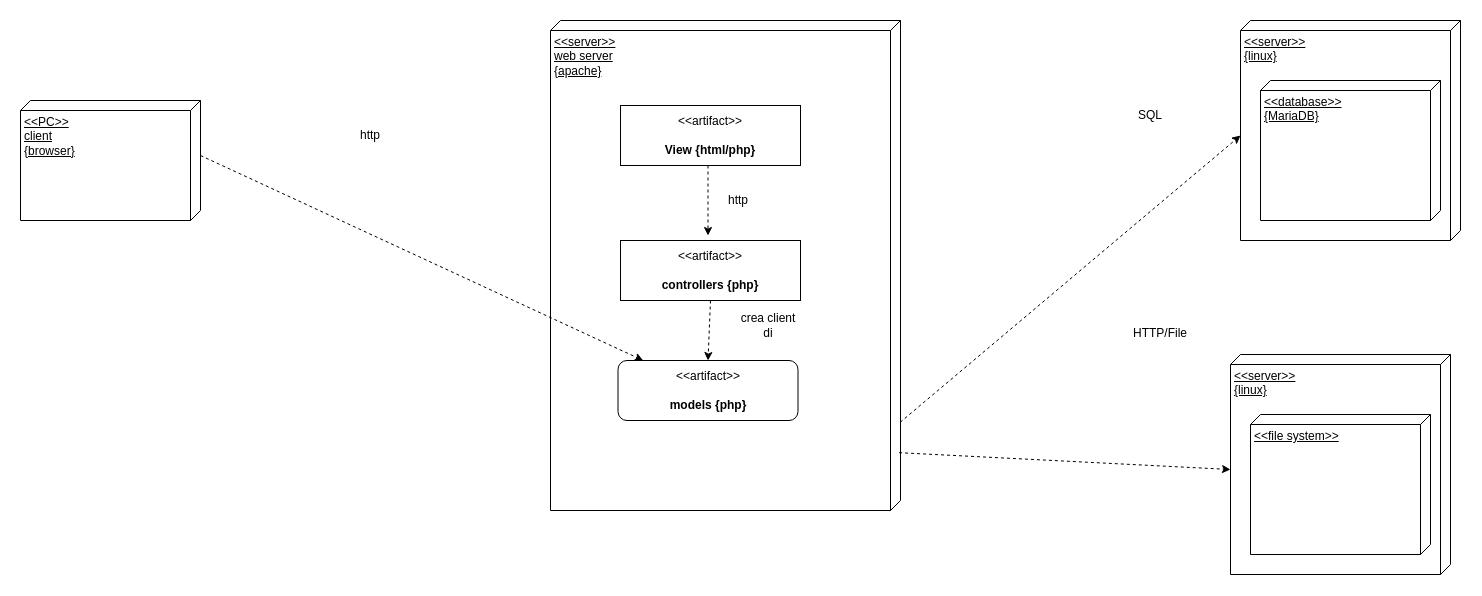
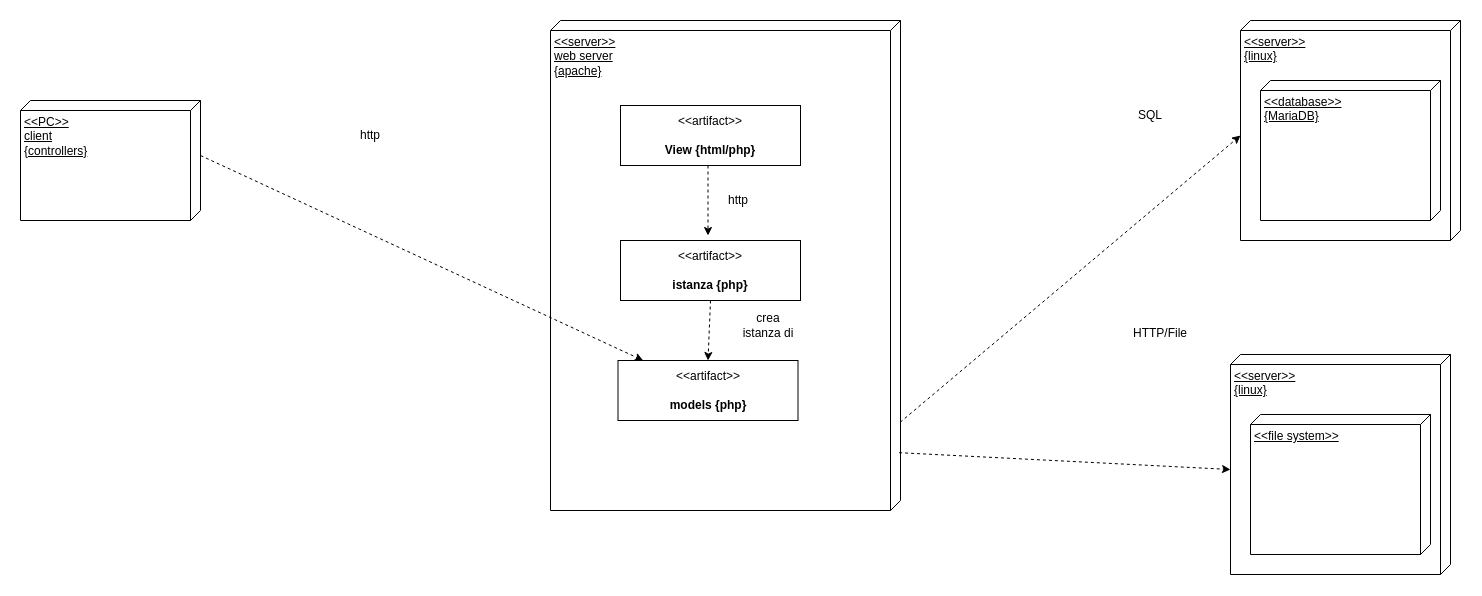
  <mxCell id="0" />
  <mxCell id="1" parent="0" />
  <mxCell id="2" value="&amp;lt;&amp;lt;server&amp;gt;&amp;gt;&lt;div&gt;web server&lt;/div&gt;&lt;div&gt;{apache}&lt;/div&gt;" style="verticalAlign=top;align=left;spacingTop=8;spacingLeft=2;spacingRight=12;shape=cube;size=10;direction=south;fontStyle=4;html=1;whiteSpace=wrap;" parent="1" vertex="1"><mxGeometry x="550" y="20" width="350" height="490" as="geometry" /></mxCell>
  <mxCell id="3" value="&amp;lt;&amp;lt;server&amp;gt;&amp;gt;&lt;div&gt;{linux}&lt;/div&gt;" style="verticalAlign=top;align=left;spacingTop=8;spacingLeft=2;spacingRight=12;shape=cube;size=10;direction=south;fontStyle=4;html=1;whiteSpace=wrap;" parent="1" vertex="1"><mxGeometry x="1240" y="20" width="220" height="220" as="geometry" /></mxCell>
  <mxCell id="4" value="&amp;lt;&amp;lt;database&amp;gt;&amp;gt;&lt;div&gt;{MariaDB}&lt;/div&gt;" style="verticalAlign=top;align=left;spacingTop=8;spacingLeft=2;spacingRight=12;shape=cube;size=10;direction=south;fontStyle=4;html=1;whiteSpace=wrap;" parent="1" vertex="1"><mxGeometry x="1260" y="80" width="180" height="140" as="geometry" /></mxCell>
- <mxCell id="5" value="&amp;lt;&amp;lt;PC&amp;gt;&amp;gt;&lt;div&gt;&lt;span style=&quot;background-color: transparent; color: light-dark(rgb(0, 0, 0), rgb(255, 255, 255));&quot;&gt;client&lt;/span&gt;&lt;/div&gt;&lt;div&gt;&lt;span style=&quot;background-color: transparent; color: light-dark(rgb(0, 0, 0), rgb(255, 255, 255));&quot;&gt;{browser}&lt;/span&gt;&lt;br&gt;&lt;/div&gt;" style="verticalAlign=top;align=left;spacingTop=8;spacingLeft=2;spacingRight=12;shape=cube;size=10;direction=south;fontStyle=4;html=1;whiteSpace=wrap;" parent="1" vertex="1"><mxGeometry x="20" y="100" width="180" height="120" as="geometry" /></mxCell>
+ <mxCell id="5" value="&amp;lt;&amp;lt;PC&amp;gt;&amp;gt;&lt;div&gt;&lt;span style=&quot;background-color: transparent; color: light-dark(rgb(0, 0, 0), rgb(255, 255, 255));&quot;&gt;client&lt;/span&gt;&lt;/div&gt;&lt;div&gt;&lt;span style=&quot;background-color: transparent; color: light-dark(rgb(0, 0, 0), rgb(255, 255, 255));&quot;&gt;{controllers}&lt;/span&gt;&lt;br&gt;&lt;/div&gt;" style="verticalAlign=top;align=left;spacingTop=8;spacingLeft=2;spacingRight=12;shape=cube;size=10;direction=south;fontStyle=4;html=1;whiteSpace=wrap;" parent="1" vertex="1"><mxGeometry x="20" y="100" width="180" height="120" as="geometry" /></mxCell>
  <mxCell id="6" value="&amp;lt;&amp;lt;server&amp;gt;&amp;gt;&lt;div&gt;{linux}&lt;/div&gt;" style="verticalAlign=top;align=left;spacingTop=8;spacingLeft=2;spacingRight=12;shape=cube;size=10;direction=south;fontStyle=4;html=1;whiteSpace=wrap;" parent="1" vertex="1"><mxGeometry x="1230" y="354" width="220" height="220" as="geometry" /></mxCell>
  <mxCell id="7" value="&amp;lt;&amp;lt;file system&amp;gt;&amp;gt;" style="verticalAlign=top;align=left;spacingTop=8;spacingLeft=2;spacingRight=12;shape=cube;size=10;direction=south;fontStyle=4;html=1;whiteSpace=wrap;" parent="1" vertex="1"><mxGeometry x="1250" y="414" width="180" height="140" as="geometry" /></mxCell>
  <mxCell id="8" value="" style="html=1;labelBackgroundColor=#ffffff;startArrow=none;startFill=0;startSize=6;endArrow=classic;endFill=1;endSize=6;jettySize=auto;orthogonalLoop=1;strokeWidth=1;dashed=1;fontSize=14;rounded=0;" parent="1" edge="1"><mxGeometry width="60" height="60" relative="1" as="geometry"><mxPoint x="707.5" y="165" as="sourcePoint" /><mxPoint x="707.5" y="235" as="targetPoint" /></mxGeometry></mxCell>
  <mxCell id="9" value="" style="html=1;labelBackgroundColor=#ffffff;startArrow=none;startFill=0;startSize=6;endArrow=classic;endFill=1;endSize=6;jettySize=auto;orthogonalLoop=1;strokeWidth=1;dashed=1;fontSize=14;rounded=0;exitX=0.5;exitY=1;exitDx=0;exitDy=0;entryX=0.5;entryY=0;entryDx=0;entryDy=0;" parent="1" source="19" target="20" edge="1"><mxGeometry width="60" height="60" relative="1" as="geometry"><mxPoint x="690.43" y="300" as="sourcePoint" /><mxPoint x="690" y="340" as="targetPoint" /></mxGeometry></mxCell>
  <mxCell id="10" value="" style="html=1;labelBackgroundColor=#ffffff;startArrow=none;startFill=0;startSize=6;endArrow=classic;endFill=1;endSize=6;jettySize=auto;orthogonalLoop=1;strokeWidth=1;dashed=1;fontSize=14;rounded=0;exitX=0.82;exitY=0.001;exitDx=0;exitDy=0;exitPerimeter=0;entryX=0;entryY=0;entryDx=115;entryDy=220;entryPerimeter=0;" parent="1" source="2" target="3" edge="1"><mxGeometry width="60" height="60" relative="1" as="geometry"><mxPoint x="1450" y="1620" as="sourcePoint" /><mxPoint x="1510" y="1560" as="targetPoint" /></mxGeometry></mxCell>
  <mxCell id="11" value="" style="html=1;labelBackgroundColor=#ffffff;startArrow=none;startFill=0;startSize=6;endArrow=classic;endFill=1;endSize=6;jettySize=auto;orthogonalLoop=1;strokeWidth=1;dashed=1;fontSize=14;rounded=0;exitX=0.882;exitY=0.004;exitDx=0;exitDy=0;exitPerimeter=0;entryX=0;entryY=0;entryDx=115;entryDy=220;entryPerimeter=0;" parent="1" source="2" target="6" edge="1"><mxGeometry width="60" height="60" relative="1" as="geometry"><mxPoint x="1500" y="1810" as="sourcePoint" /><mxPoint x="1560" y="1750" as="targetPoint" /></mxGeometry></mxCell>
  <mxCell id="12" value="SQL" style="text;html=1;align=center;verticalAlign=middle;whiteSpace=wrap;rounded=0;" parent="1" vertex="1"><mxGeometry x="1120" y="100" width="60" height="30" as="geometry" /></mxCell>
  <mxCell id="13" value="HTTP/File" style="text;html=1;align=center;verticalAlign=middle;whiteSpace=wrap;rounded=0;" parent="1" vertex="1"><mxGeometry x="1130" y="318" width="60" height="30" as="geometry" /></mxCell>
- <mxCell id="14" value="crea client di" style="text;html=1;align=center;verticalAlign=middle;whiteSpace=wrap;rounded=0;" parent="1" vertex="1"><mxGeometry x="737.5" y="310" width="60" height="30" as="geometry" /></mxCell>
+ <mxCell id="14" value="crea istanza di" style="text;html=1;align=center;verticalAlign=middle;whiteSpace=wrap;rounded=0;" parent="1" vertex="1"><mxGeometry x="737.5" y="310" width="60" height="30" as="geometry" /></mxCell>
  <mxCell id="15" value="http" style="text;html=1;align=center;verticalAlign=middle;whiteSpace=wrap;rounded=0;" parent="1" vertex="1"><mxGeometry x="707.5" y="185" width="60" height="30" as="geometry" /></mxCell>
  <mxCell id="16" value="&amp;lt;&amp;lt;artifact&amp;gt;&amp;gt;&lt;br&gt;&lt;br&gt;&lt;b&gt;View {html/php}&lt;/b&gt;" style="html=1;align=center;verticalAlign=middle;dashed=0;whiteSpace=wrap;" parent="1" vertex="1"><mxGeometry x="620" y="105" width="180" height="60" as="geometry" /></mxCell>
  <mxCell id="17" value="" style="html=1;labelBackgroundColor=#ffffff;startArrow=none;startFill=0;startSize=6;endArrow=classic;endFill=1;endSize=6;jettySize=auto;orthogonalLoop=1;strokeWidth=1;dashed=1;fontSize=14;rounded=0;exitX=0;exitY=0;exitDx=55;exitDy=0;exitPerimeter=0;" parent="1" source="5" target="20" edge="1"><mxGeometry width="60" height="60" relative="1" as="geometry"><mxPoint x="260" y="190" as="sourcePoint" /><mxPoint x="320" y="130" as="targetPoint" /></mxGeometry></mxCell>
  <mxCell id="18" value="http" style="text;html=1;align=center;verticalAlign=middle;whiteSpace=wrap;rounded=0;" parent="1" vertex="1"><mxGeometry x="340" y="120" width="60" height="30" as="geometry" /></mxCell>
- <mxCell id="19" value="&amp;lt;&amp;lt;artifact&amp;gt;&amp;gt;&lt;br&gt;&lt;br&gt;&lt;b&gt;controllers {php}&lt;/b&gt;" style="html=1;align=center;verticalAlign=middle;dashed=0;whiteSpace=wrap;" vertex="1" parent="1"><mxGeometry x="620" y="240" width="180" height="60" as="geometry" /></mxCell>
- <mxCell id="20" value="&amp;lt;&amp;lt;artifact&amp;gt;&amp;gt;&lt;br&gt;&lt;br&gt;&lt;b&gt;models {php}&lt;/b&gt;" style="html=1;align=center;verticalAlign=middle;dashed=0;whiteSpace=wrap;rounded=1;" vertex="1" parent="1"><mxGeometry x="617.5" y="360" width="180" height="60" as="geometry" /></mxCell>
+ <mxCell id="19" value="&amp;lt;&amp;lt;artifact&amp;gt;&amp;gt;&lt;br&gt;&lt;br&gt;&lt;b&gt;istanza {php}&lt;/b&gt;" style="html=1;align=center;verticalAlign=middle;dashed=0;whiteSpace=wrap;" vertex="1" parent="1"><mxGeometry x="620" y="240" width="180" height="60" as="geometry" /></mxCell>
+ <mxCell id="20" value="&amp;lt;&amp;lt;artifact&amp;gt;&amp;gt;&lt;br&gt;&lt;br&gt;&lt;b&gt;models {php}&lt;/b&gt;" style="html=1;align=center;verticalAlign=middle;dashed=0;whiteSpace=wrap;" vertex="1" parent="1"><mxGeometry x="617.5" y="360" width="180" height="60" as="geometry" /></mxCell>
